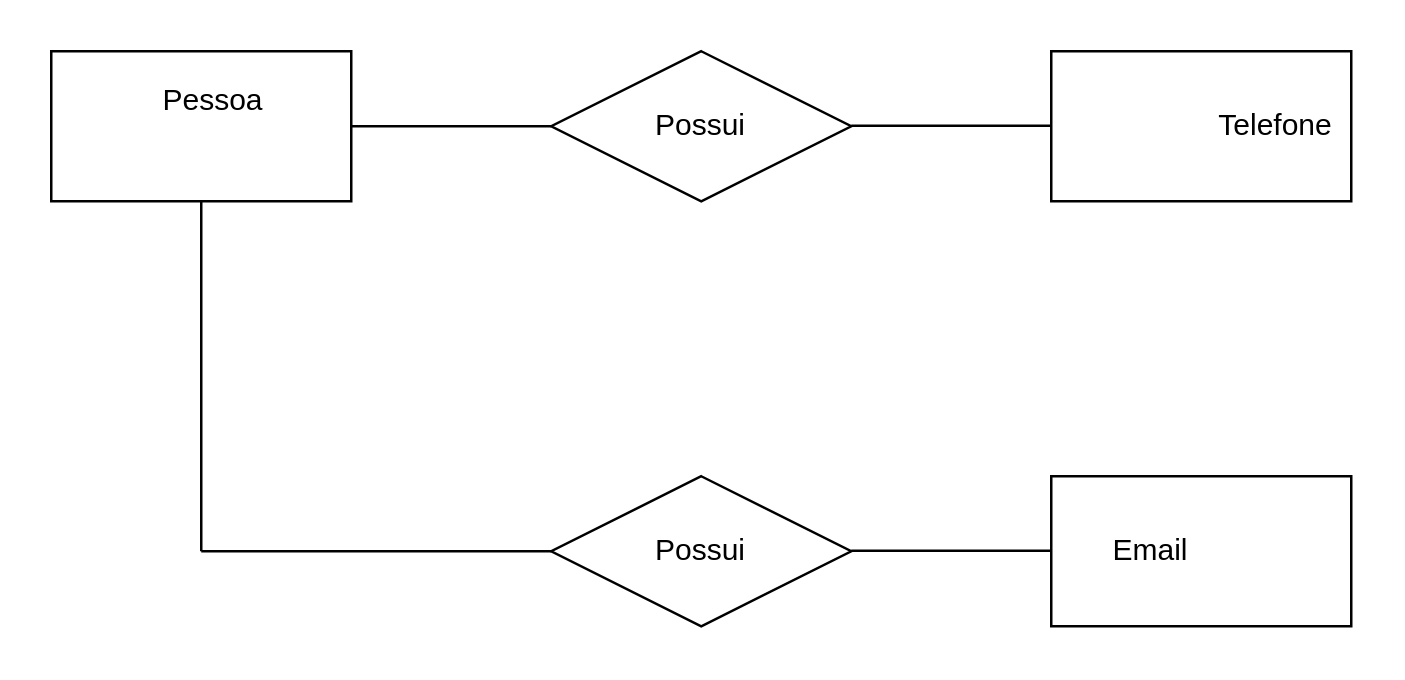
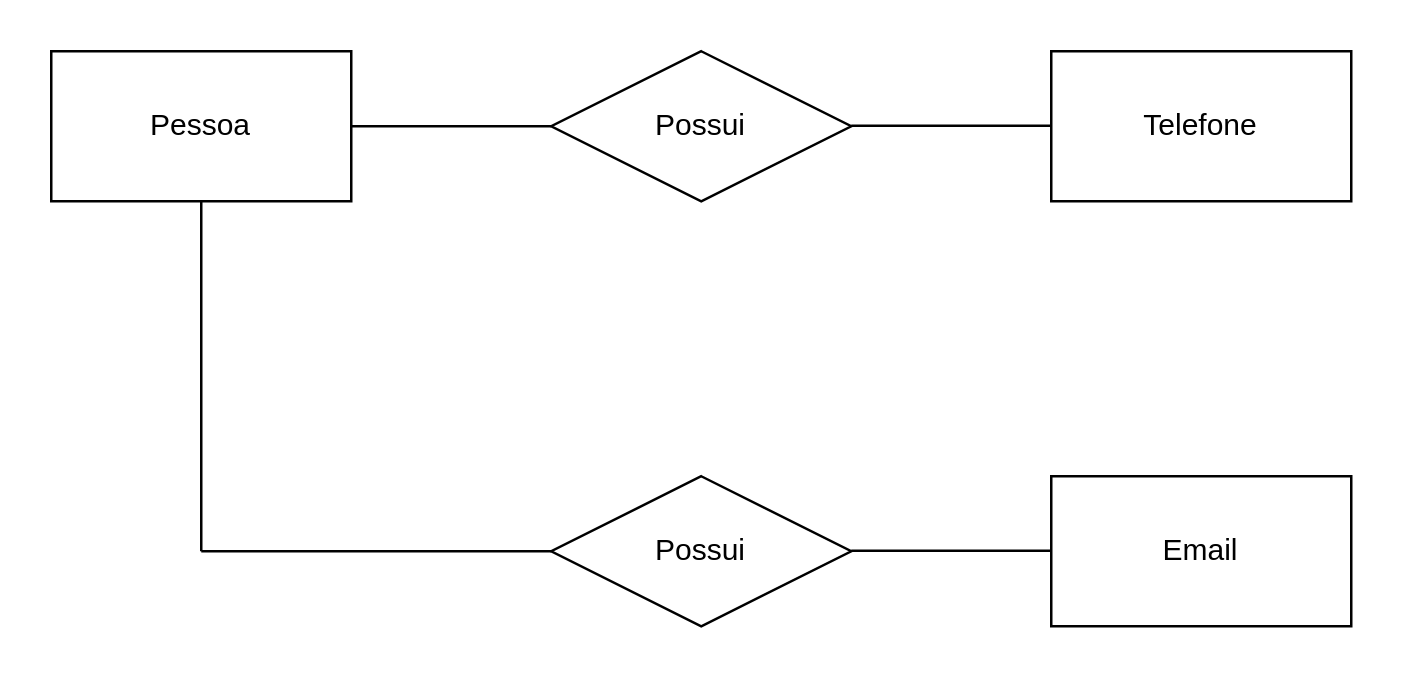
  <mxCell id="0" />
  <mxCell id="1" parent="0" />
  <mxCell id="2" value="" style="rounded=0;whiteSpace=wrap;html=1;" vertex="1" parent="1"><mxGeometry x="20" y="20" width="120" height="60" as="geometry" /></mxCell>
  <mxCell id="3" value="" style="endArrow=none;html=1;" edge="1" parent="1"><mxGeometry width="50" height="50" relative="1" as="geometry"><mxPoint x="140" y="50" as="sourcePoint" /><mxPoint x="220" y="50" as="targetPoint" /></mxGeometry></mxCell>
  <mxCell id="4" value="" style="rhombus;whiteSpace=wrap;html=1;" vertex="1" parent="1"><mxGeometry x="220" y="20" width="120" height="60" as="geometry" /></mxCell>
  <mxCell id="5" value="" style="endArrow=none;html=1;" edge="1" parent="1"><mxGeometry width="50" height="50" relative="1" as="geometry"><mxPoint x="340" y="49.76" as="sourcePoint" /><mxPoint x="420" y="49.76" as="targetPoint" /></mxGeometry></mxCell>
  <mxCell id="6" value="" style="rounded=0;whiteSpace=wrap;html=1;" vertex="1" parent="1"><mxGeometry x="420" y="20" width="120" height="60" as="geometry" /></mxCell>
  <mxCell id="7" value="" style="endArrow=none;html=1;" edge="1" parent="1"><mxGeometry width="50" height="50" relative="1" as="geometry"><mxPoint x="80" y="80" as="sourcePoint" /><mxPoint x="80" y="220" as="targetPoint" /></mxGeometry></mxCell>
  <mxCell id="8" value="" style="endArrow=none;html=1;" edge="1" parent="1"><mxGeometry width="50" height="50" relative="1" as="geometry"><mxPoint x="220" y="220" as="sourcePoint" /><mxPoint x="80" y="220" as="targetPoint" /></mxGeometry></mxCell>
  <mxCell id="9" value="" style="rhombus;whiteSpace=wrap;html=1;" vertex="1" parent="1"><mxGeometry x="220" y="190" width="120" height="60" as="geometry" /></mxCell>
  <mxCell id="10" value="" style="endArrow=none;html=1;" edge="1" parent="1"><mxGeometry width="50" height="50" relative="1" as="geometry"><mxPoint x="340" y="219.76" as="sourcePoint" /><mxPoint x="420" y="219.76" as="targetPoint" /></mxGeometry></mxCell>
  <mxCell id="11" value="" style="rounded=0;whiteSpace=wrap;html=1;" vertex="1" parent="1"><mxGeometry x="420" y="190" width="120" height="60" as="geometry" /></mxCell>
- <mxCell id="12" value="Pessoa" style="text;html=1;strokeColor=none;fillColor=none;align=center;verticalAlign=middle;whiteSpace=wrap;rounded=0;" vertex="1" parent="1"><mxGeometry x="65" y="30" width="40" height="20" as="geometry" /></mxCell>
+ <mxCell id="12" value="Pessoa" style="text;html=1;strokeColor=none;fillColor=none;align=center;verticalAlign=middle;whiteSpace=wrap;rounded=0;" vertex="1" parent="1"><mxGeometry x="60" y="40" width="40" height="20" as="geometry" /></mxCell>
  <mxCell id="13" value="Possui" style="text;html=1;strokeColor=none;fillColor=none;align=center;verticalAlign=middle;whiteSpace=wrap;rounded=0;" vertex="1" parent="1"><mxGeometry x="260" y="40" width="40" height="20" as="geometry" /></mxCell>
- <mxCell id="14" value="Telefone" style="text;html=1;strokeColor=none;fillColor=none;align=center;verticalAlign=middle;whiteSpace=wrap;rounded=0;" vertex="1" parent="1"><mxGeometry x="490" y="40" width="40" height="20" as="geometry" /></mxCell>
+ <mxCell id="14" value="Telefone" style="text;html=1;strokeColor=none;fillColor=none;align=center;verticalAlign=middle;whiteSpace=wrap;rounded=0;" vertex="1" parent="1"><mxGeometry x="460" y="40" width="40" height="20" as="geometry" /></mxCell>
  <mxCell id="15" value="Possui" style="text;html=1;strokeColor=none;fillColor=none;align=center;verticalAlign=middle;whiteSpace=wrap;rounded=0;" vertex="1" parent="1"><mxGeometry x="260" y="210" width="40" height="20" as="geometry" /></mxCell>
- <mxCell id="16" value="Email" style="text;html=1;strokeColor=none;fillColor=none;align=center;verticalAlign=middle;whiteSpace=wrap;rounded=0;" vertex="1" parent="1"><mxGeometry x="440" y="210" width="40" height="20" as="geometry" /></mxCell>
+ <mxCell id="16" value="Email" style="text;html=1;strokeColor=none;fillColor=none;align=center;verticalAlign=middle;whiteSpace=wrap;rounded=0;" vertex="1" parent="1"><mxGeometry x="460" y="210" width="40" height="20" as="geometry" /></mxCell>
